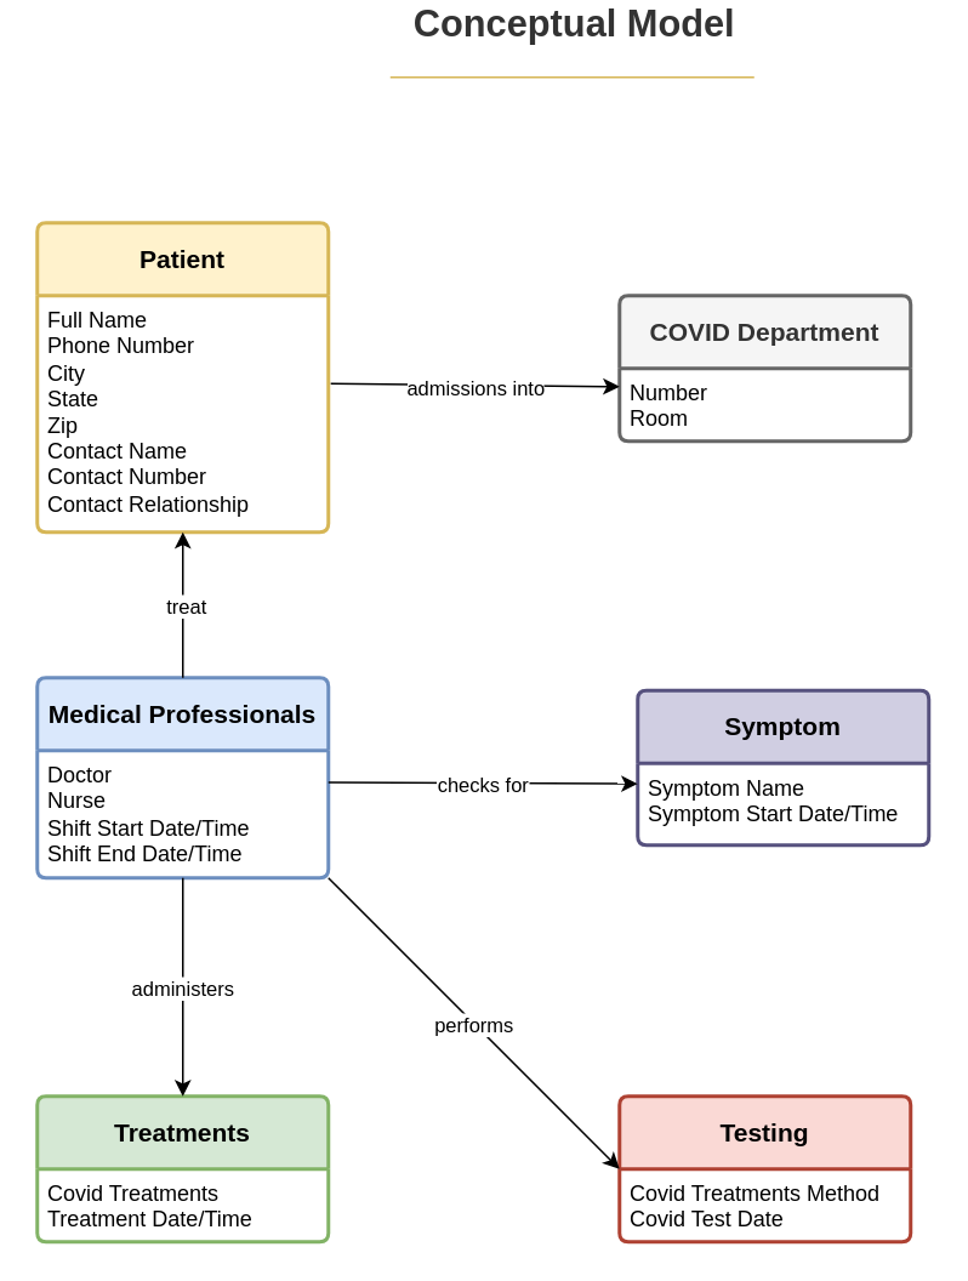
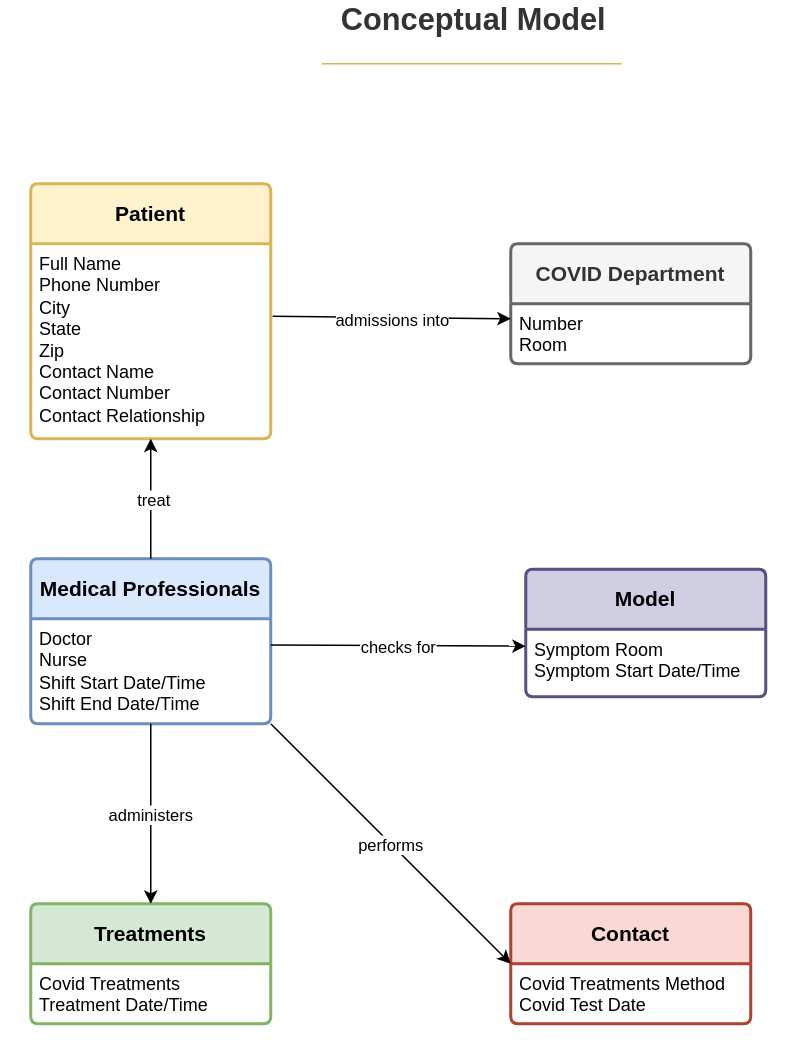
  <mxCell id="0" />
  <mxCell id="1" parent="0" />
  <mxCell id="2" value="&lt;b&gt;Patient&lt;/b&gt;" style="swimlane;childLayout=stackLayout;horizontal=1;startSize=40;horizontalStack=0;rounded=1;fontSize=14;fontStyle=0;strokeWidth=2;resizeParent=0;resizeLast=1;shadow=0;dashed=0;align=center;arcSize=4;whiteSpace=wrap;html=1;fillColor=#fff2cc;strokeColor=#d6b656;" parent="1" vertex="1"><mxGeometry x="20" y="100" width="160" height="170" as="geometry" /></mxCell>
  <mxCell id="3" value="Full Name&lt;br&gt;Phone Number&lt;br&gt;City&lt;br&gt;State&lt;br&gt;Zip&lt;br&gt;Contact Name&lt;br&gt;Contact Number&lt;br&gt;Contact Relationship" style="align=left;strokeColor=none;fillColor=none;spacingLeft=4;fontSize=12;verticalAlign=top;resizable=0;rotatable=0;part=1;html=1;" parent="2" vertex="1"><mxGeometry y="40" width="160" height="130" as="geometry" /></mxCell>
  <mxCell id="4" value="&lt;b&gt;COVID Department&lt;/b&gt;" style="swimlane;childLayout=stackLayout;horizontal=1;startSize=40;horizontalStack=0;rounded=1;fontSize=14;fontStyle=0;strokeWidth=2;resizeParent=0;resizeLast=1;shadow=0;dashed=0;align=center;arcSize=4;whiteSpace=wrap;html=1;fillColor=#f5f5f5;fontColor=#333333;strokeColor=#666666;" parent="1" vertex="1"><mxGeometry x="340" y="140" width="160" height="80" as="geometry" /></mxCell>
  <mxCell id="5" value="Number&lt;br&gt;Room" style="align=left;strokeColor=none;fillColor=none;spacingLeft=4;fontSize=12;verticalAlign=top;resizable=0;rotatable=0;part=1;html=1;" parent="4" vertex="1"><mxGeometry y="40" width="160" height="40" as="geometry" /></mxCell>
  <mxCell id="6" value="&lt;b&gt;Medical Professionals&lt;/b&gt;" style="swimlane;childLayout=stackLayout;horizontal=1;startSize=40;horizontalStack=0;rounded=1;fontSize=14;fontStyle=0;strokeWidth=2;resizeParent=0;resizeLast=1;shadow=0;dashed=0;align=center;arcSize=4;whiteSpace=wrap;html=1;fillColor=#dae8fc;strokeColor=#6c8ebf;" parent="1" vertex="1"><mxGeometry x="20" y="350" width="160" height="110" as="geometry" /></mxCell>
  <mxCell id="7" value="Doctor&lt;br&gt;Nurse&lt;br&gt;Shift Start Date/Time&lt;br&gt;Shift End Date/Time" style="align=left;strokeColor=none;fillColor=none;spacingLeft=4;fontSize=12;verticalAlign=top;resizable=0;rotatable=0;part=1;html=1;" parent="6" vertex="1"><mxGeometry y="40" width="160" height="70" as="geometry" /></mxCell>
- <mxCell id="8" value="&lt;b&gt;Symptom&lt;/b&gt;" style="swimlane;childLayout=stackLayout;horizontal=1;startSize=40;horizontalStack=0;rounded=1;fontSize=14;fontStyle=0;strokeWidth=2;resizeParent=0;resizeLast=1;shadow=0;dashed=0;align=center;arcSize=4;whiteSpace=wrap;html=1;fillColor=#d0cee2;strokeColor=#56517e;" parent="1" vertex="1"><mxGeometry x="350" y="357" width="160" height="85" as="geometry" /></mxCell>
- <mxCell id="9" value="Symptom Name&lt;br&gt;Symptom Start Date/Time" style="align=left;strokeColor=none;fillColor=none;spacingLeft=4;fontSize=12;verticalAlign=top;resizable=0;rotatable=0;part=1;html=1;" parent="8" vertex="1"><mxGeometry y="40" width="160" height="45" as="geometry" /></mxCell>
+ <mxCell id="8" value="&lt;b&gt;Model&lt;/b&gt;" style="swimlane;childLayout=stackLayout;horizontal=1;startSize=40;horizontalStack=0;rounded=1;fontSize=14;fontStyle=0;strokeWidth=2;resizeParent=0;resizeLast=1;shadow=0;dashed=0;align=center;arcSize=4;whiteSpace=wrap;html=1;fillColor=#d0cee2;strokeColor=#56517e;" parent="1" vertex="1"><mxGeometry x="350" y="357" width="160" height="85" as="geometry" /></mxCell>
+ <mxCell id="9" value="Symptom Room&lt;br&gt;Symptom Start Date/Time" style="align=left;strokeColor=none;fillColor=none;spacingLeft=4;fontSize=12;verticalAlign=top;resizable=0;rotatable=0;part=1;html=1;" parent="8" vertex="1"><mxGeometry y="40" width="160" height="45" as="geometry" /></mxCell>
  <mxCell id="10" value="&lt;b&gt;Treatments&lt;/b&gt;" style="swimlane;childLayout=stackLayout;horizontal=1;startSize=40;horizontalStack=0;rounded=1;fontSize=14;fontStyle=0;strokeWidth=2;resizeParent=0;resizeLast=1;shadow=0;dashed=0;align=center;arcSize=4;whiteSpace=wrap;html=1;fillColor=#d5e8d4;strokeColor=#82b366;" parent="1" vertex="1"><mxGeometry x="20" y="580" width="160" height="80" as="geometry" /></mxCell>
  <mxCell id="11" value="Covid Treatments&lt;br&gt;Treatment Date/Time" style="align=left;strokeColor=none;fillColor=none;spacingLeft=4;fontSize=12;verticalAlign=top;resizable=0;rotatable=0;part=1;html=1;" parent="10" vertex="1"><mxGeometry y="40" width="160" height="40" as="geometry" /></mxCell>
- <mxCell id="12" value="&lt;b&gt;Testing&lt;/b&gt;" style="swimlane;childLayout=stackLayout;horizontal=1;startSize=40;horizontalStack=0;rounded=1;fontSize=14;fontStyle=0;strokeWidth=2;resizeParent=0;resizeLast=1;shadow=0;dashed=0;align=center;arcSize=4;whiteSpace=wrap;html=1;fillColor=#fad9d5;strokeColor=#ae4132;" parent="1" vertex="1"><mxGeometry x="340" y="580" width="160" height="80" as="geometry" /></mxCell>
+ <mxCell id="12" value="&lt;b&gt;Contact&lt;/b&gt;" style="swimlane;childLayout=stackLayout;horizontal=1;startSize=40;horizontalStack=0;rounded=1;fontSize=14;fontStyle=0;strokeWidth=2;resizeParent=0;resizeLast=1;shadow=0;dashed=0;align=center;arcSize=4;whiteSpace=wrap;html=1;fillColor=#fad9d5;strokeColor=#ae4132;" parent="1" vertex="1"><mxGeometry x="340" y="580" width="160" height="80" as="geometry" /></mxCell>
  <mxCell id="13" value="Covid Treatments Method&lt;br&gt;Covid Test Date" style="align=left;strokeColor=none;fillColor=none;spacingLeft=4;fontSize=12;verticalAlign=top;resizable=0;rotatable=0;part=1;html=1;" parent="12" vertex="1"><mxGeometry y="40" width="160" height="40" as="geometry" /></mxCell>
  <mxCell id="14" value="" style="endArrow=classic;html=1;rounded=0;exitX=1.008;exitY=0.372;exitDx=0;exitDy=0;exitPerimeter=0;entryX=0;entryY=0.25;entryDx=0;entryDy=0;" parent="1" source="3" target="5" edge="1"><mxGeometry width="50" height="50" relative="1" as="geometry"><mxPoint x="220" y="40" as="sourcePoint" /><mxPoint x="270" y="-10" as="targetPoint" /></mxGeometry></mxCell>
  <mxCell id="15" value="admissions into" style="edgeLabel;html=1;align=center;verticalAlign=middle;resizable=0;points=[];" parent="14" vertex="1" connectable="0"><mxGeometry x="-0.003" y="-1" relative="1" as="geometry"><mxPoint as="offset" /></mxGeometry></mxCell>
  <mxCell id="16" value="" style="endArrow=classic;html=1;rounded=0;exitX=1;exitY=0.25;exitDx=0;exitDy=0;entryX=0;entryY=0.25;entryDx=0;entryDy=0;" parent="1" source="7" target="9" edge="1"><mxGeometry width="50" height="50" relative="1" as="geometry"><mxPoint x="191" y="256.5" as="sourcePoint" /><mxPoint x="350" y="258.5" as="targetPoint" /></mxGeometry></mxCell>
  <mxCell id="17" value="checks for" style="edgeLabel;html=1;align=center;verticalAlign=middle;resizable=0;points=[];" parent="16" vertex="1" connectable="0"><mxGeometry x="-0.003" y="-1" relative="1" as="geometry"><mxPoint as="offset" /></mxGeometry></mxCell>
  <mxCell id="18" value="" style="endArrow=classic;html=1;rounded=0;exitX=1;exitY=1;exitDx=0;exitDy=0;entryX=0;entryY=0;entryDx=0;entryDy=0;" parent="1" source="7" target="13" edge="1"><mxGeometry width="50" height="50" relative="1" as="geometry"><mxPoint x="180" y="300" as="sourcePoint" /><mxPoint x="339" y="302" as="targetPoint" /></mxGeometry></mxCell>
  <mxCell id="19" value="performs" style="edgeLabel;html=1;align=center;verticalAlign=middle;resizable=0;points=[];" parent="18" vertex="1" connectable="0"><mxGeometry x="-0.003" y="-1" relative="1" as="geometry"><mxPoint as="offset" /></mxGeometry></mxCell>
  <mxCell id="20" value="" style="endArrow=classic;html=1;rounded=0;exitX=0.5;exitY=1;exitDx=0;exitDy=0;entryX=0.5;entryY=0;entryDx=0;entryDy=0;" parent="1" source="7" target="10" edge="1"><mxGeometry width="50" height="50" relative="1" as="geometry"><mxPoint x="10" y="380" as="sourcePoint" /><mxPoint x="169" y="382" as="targetPoint" /></mxGeometry></mxCell>
  <mxCell id="21" value="administers" style="edgeLabel;html=1;align=center;verticalAlign=middle;resizable=0;points=[];" parent="20" vertex="1" connectable="0"><mxGeometry x="-0.003" y="-1" relative="1" as="geometry"><mxPoint as="offset" /></mxGeometry></mxCell>
  <mxCell id="22" value="" style="endArrow=none;html=1;rounded=0;fillColor=#fff2cc;strokeColor=#d6b656;" parent="1" edge="1"><mxGeometry width="50" height="50" relative="1" as="geometry"><mxPoint x="214" y="20" as="sourcePoint" /><mxPoint x="414" y="20" as="targetPoint" /></mxGeometry></mxCell>
  <mxCell id="23" value="&lt;font style=&quot;font-size: 20.5px;&quot;&gt;&lt;b style=&quot;font-size: 20.5px;&quot;&gt;Conceptual Model&lt;/b&gt;&lt;/font&gt;" style="edgeLabel;html=1;align=center;verticalAlign=middle;resizable=0;points=[];fontColor=#333333;fontSize=20.5;" parent="22" vertex="1" connectable="0"><mxGeometry x="0.036" y="3" relative="1" as="geometry"><mxPoint x="-4" y="-27" as="offset" /></mxGeometry></mxCell>
  <mxCell id="24" value="" style="endArrow=classic;html=1;rounded=0;exitX=1.008;exitY=0.372;exitDx=0;exitDy=0;exitPerimeter=0;entryX=0.5;entryY=1;entryDx=0;entryDy=0;" edge="1" parent="1" target="3"><mxGeometry width="50" height="50" relative="1" as="geometry"><mxPoint x="100" y="350" as="sourcePoint" /><mxPoint x="100" y="280" as="targetPoint" /></mxGeometry></mxCell>
  <mxCell id="25" value="treat" style="edgeLabel;html=1;align=center;verticalAlign=middle;resizable=0;points=[];" vertex="1" connectable="0" parent="24"><mxGeometry x="-0.003" y="-1" relative="1" as="geometry"><mxPoint as="offset" /></mxGeometry></mxCell>
